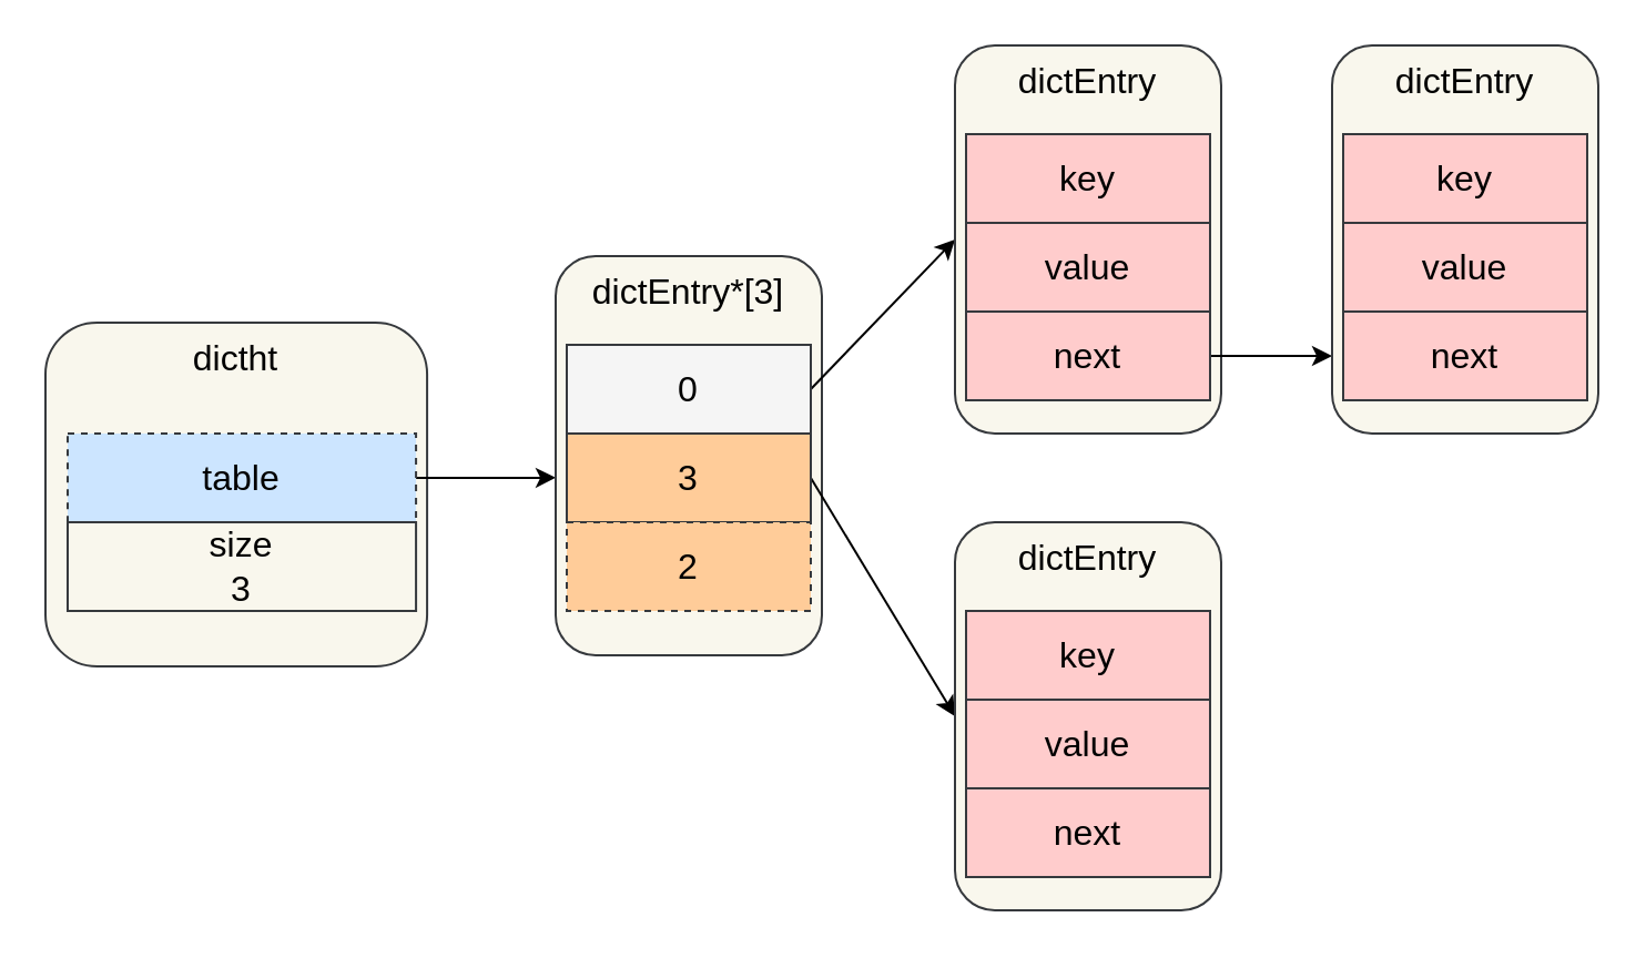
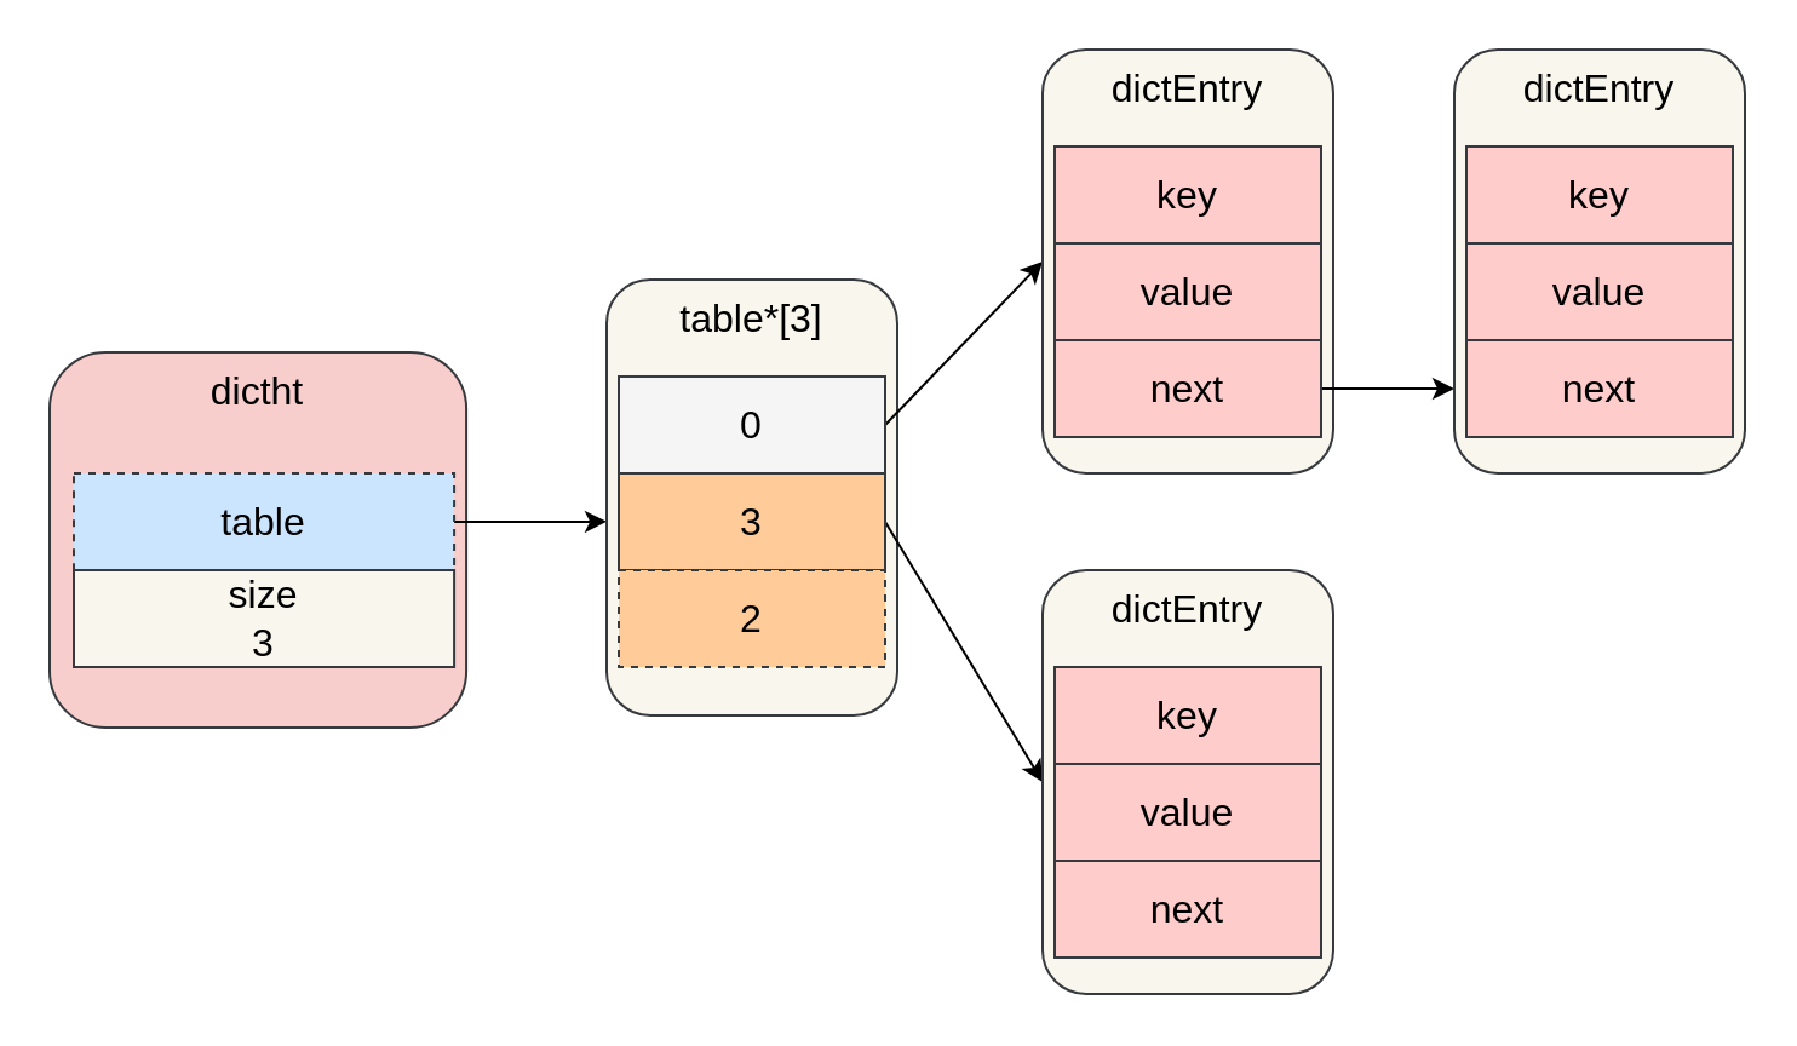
  <mxCell id="0" />
  <mxCell id="1" parent="0" />
- <mxCell id="2" value="dictht" style="rounded=1;whiteSpace=wrap;html=1;verticalAlign=top;fontSize=16;fillColor=#f9f7ed;strokeColor=#36393d;" vertex="1" parent="1"><mxGeometry x="20" y="145" width="172.04" height="155" as="geometry" /></mxCell>
+ <mxCell id="2" value="dictht" style="rounded=1;whiteSpace=wrap;html=1;verticalAlign=top;fontSize=16;fillColor=#f8cecc;strokeColor=#36393d;" vertex="1" parent="1"><mxGeometry x="20" y="145" width="172.04" height="155" as="geometry" /></mxCell>
  <mxCell id="3" style="edgeStyle=orthogonalEdgeStyle;rounded=0;orthogonalLoop=1;jettySize=auto;html=1;entryX=-0.017;entryY=0.583;entryDx=0;entryDy=0;entryPerimeter=0;fontSize=16;" edge="1" parent="1" source="4"><mxGeometry relative="1" as="geometry"><mxPoint x="250" y="214.94" as="targetPoint" /></mxGeometry></mxCell>
  <mxCell id="4" value="table" style="rounded=0;whiteSpace=wrap;html=1;fontSize=16;fillColor=#cce5ff;strokeColor=#36393d;dashed=1;" vertex="1" parent="1"><mxGeometry x="30" y="195" width="157.04" height="40" as="geometry" /></mxCell>
- <mxCell id="5" value="dictEntry*[3]" style="rounded=1;whiteSpace=wrap;html=1;verticalAlign=top;fontSize=16;fillColor=#f9f7ed;strokeColor=#36393d;" vertex="1" parent="1"><mxGeometry x="250" y="115" width="120" height="180" as="geometry" /></mxCell>
+ <mxCell id="5" value="table*[3]" style="rounded=1;whiteSpace=wrap;html=1;verticalAlign=top;fontSize=16;fillColor=#f9f7ed;strokeColor=#36393d;" vertex="1" parent="1"><mxGeometry x="250" y="115" width="120" height="180" as="geometry" /></mxCell>
  <mxCell id="6" style="rounded=0;orthogonalLoop=1;jettySize=auto;html=1;entryX=0;entryY=0.5;entryDx=0;entryDy=0;fontSize=16;exitX=1;exitY=0.5;exitDx=0;exitDy=0;" edge="1" parent="1" source="7" target="11"><mxGeometry relative="1" as="geometry" /></mxCell>
  <mxCell id="7" value="0" style="rounded=0;whiteSpace=wrap;html=1;fontSize=16;fillColor=#f5f5f5;strokeColor=#36393d;" vertex="1" parent="1"><mxGeometry x="255" y="155" width="110" height="40" as="geometry" /></mxCell>
  <mxCell id="8" style="edgeStyle=none;rounded=0;orthogonalLoop=1;jettySize=auto;html=1;entryX=0;entryY=0.5;entryDx=0;entryDy=0;fontSize=16;exitX=1;exitY=0.5;exitDx=0;exitDy=0;" edge="1" parent="1" source="9" target="14"><mxGeometry relative="1" as="geometry" /></mxCell>
  <mxCell id="9" value="3" style="rounded=0;whiteSpace=wrap;html=1;fontSize=16;fillColor=#ffcc99;strokeColor=#36393d;" vertex="1" parent="1"><mxGeometry x="255" y="195" width="110" height="40" as="geometry" /></mxCell>
  <mxCell id="10" value="2" style="rounded=0;whiteSpace=wrap;html=1;fontSize=16;fillColor=#ffcc99;strokeColor=#36393d;dashed=1;" vertex="1" parent="1"><mxGeometry x="255" y="235" width="110" height="40" as="geometry" /></mxCell>
  <mxCell id="11" value="dictEntry" style="rounded=1;whiteSpace=wrap;html=1;verticalAlign=top;fontSize=16;fillColor=#f9f7ed;strokeColor=#36393d;" vertex="1" parent="1"><mxGeometry x="430" y="20" width="120" height="175" as="geometry" /></mxCell>
  <mxCell id="12" value="key" style="rounded=0;whiteSpace=wrap;html=1;fontSize=16;fillColor=#ffcccc;strokeColor=#36393d;" vertex="1" parent="1"><mxGeometry x="435" y="60" width="110" height="40" as="geometry" /></mxCell>
  <mxCell id="13" value="value" style="rounded=0;whiteSpace=wrap;html=1;fontSize=16;fillColor=#ffcccc;strokeColor=#36393d;" vertex="1" parent="1"><mxGeometry x="435" y="100" width="110" height="40" as="geometry" /></mxCell>
  <mxCell id="14" value="dictEntry" style="rounded=1;whiteSpace=wrap;html=1;verticalAlign=top;fontSize=16;fillColor=#f9f7ed;strokeColor=#36393d;" vertex="1" parent="1"><mxGeometry x="430" y="235" width="120" height="175" as="geometry" /></mxCell>
  <mxCell id="15" value="key" style="rounded=0;whiteSpace=wrap;html=1;fontSize=16;fillColor=#ffcccc;strokeColor=#36393d;" vertex="1" parent="1"><mxGeometry x="435" y="275" width="110" height="40" as="geometry" /></mxCell>
  <mxCell id="16" value="value" style="rounded=0;whiteSpace=wrap;html=1;fontSize=16;fillColor=#ffcccc;strokeColor=#36393d;" vertex="1" parent="1"><mxGeometry x="435" y="315" width="110" height="40" as="geometry" /></mxCell>
  <mxCell id="17" value="size&lt;br&gt;3" style="rounded=0;whiteSpace=wrap;html=1;fontSize=16;fillColor=#f9f7ed;strokeColor=#36393d;" vertex="1" parent="1"><mxGeometry x="30" y="235" width="157.04" height="40" as="geometry" /></mxCell>
  <mxCell id="18" value="next" style="rounded=0;whiteSpace=wrap;html=1;fontSize=16;fillColor=#ffcccc;strokeColor=#36393d;" vertex="1" parent="1"><mxGeometry x="435" y="355" width="110" height="40" as="geometry" /></mxCell>
  <mxCell id="19" style="edgeStyle=orthogonalEdgeStyle;rounded=0;orthogonalLoop=1;jettySize=auto;html=1;" edge="1" parent="1" source="20"><mxGeometry relative="1" as="geometry"><mxPoint x="600" y="160" as="targetPoint" /></mxGeometry></mxCell>
  <mxCell id="20" value="next" style="rounded=0;whiteSpace=wrap;html=1;fontSize=16;fillColor=#ffcccc;strokeColor=#36393d;" vertex="1" parent="1"><mxGeometry x="435" y="140" width="110" height="40" as="geometry" /></mxCell>
  <mxCell id="21" value="dictEntry" style="rounded=1;whiteSpace=wrap;html=1;verticalAlign=top;fontSize=16;fillColor=#f9f7ed;strokeColor=#36393d;" vertex="1" parent="1"><mxGeometry x="600" y="20" width="120" height="175" as="geometry" /></mxCell>
  <mxCell id="22" value="key" style="rounded=0;whiteSpace=wrap;html=1;fontSize=16;fillColor=#ffcccc;strokeColor=#36393d;" vertex="1" parent="1"><mxGeometry x="605" y="60" width="110" height="40" as="geometry" /></mxCell>
  <mxCell id="23" value="value" style="rounded=0;whiteSpace=wrap;html=1;fontSize=16;fillColor=#ffcccc;strokeColor=#36393d;" vertex="1" parent="1"><mxGeometry x="605" y="100" width="110" height="40" as="geometry" /></mxCell>
  <mxCell id="24" value="next" style="rounded=0;whiteSpace=wrap;html=1;fontSize=16;fillColor=#ffcccc;strokeColor=#36393d;" vertex="1" parent="1"><mxGeometry x="605" y="140" width="110" height="40" as="geometry" /></mxCell>
